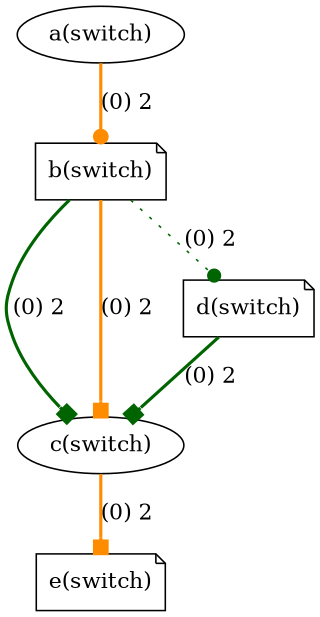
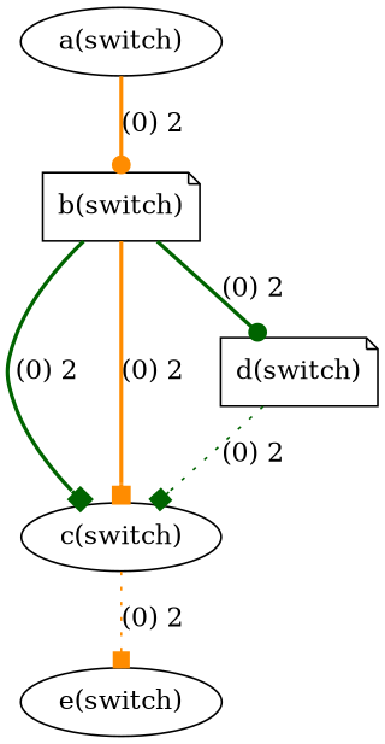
  digraph {
    rankdir=TB
    node [shape=note]
    edge [arrowhead=box color=darkorange style=bold]
    n1 [label="a(switch)" shape=ellipse]
    n2 [label="b(switch)"]
    n3 [label="c(switch)" shape=ellipse]
    n4 [label="d(switch)"]
-   n5 [label="e(switch)"]
+   n5 [label="e(switch)" shape=ellipse]
    n1 -> n2 [arrowhead=dot label="(0) 2"]
    n2 -> n3 [color=darkgreen label="(0) 2"]
    n2 -> n3 [label="(0) 2"]
-   n2 -> n4 [arrowhead=dot color=darkgreen label="(0) 2" style=dotted]
-   n3 -> n5 [label="(0) 2"]
-   n4 -> n3 [color=darkgreen label="(0) 2"]
+   n2 -> n4 [arrowhead=dot color=darkgreen label="(0) 2"]
+   n3 -> n5 [label="(0) 2" style=dotted]
+   n4 -> n3 [color=darkgreen label="(0) 2" style=dotted]
  }
